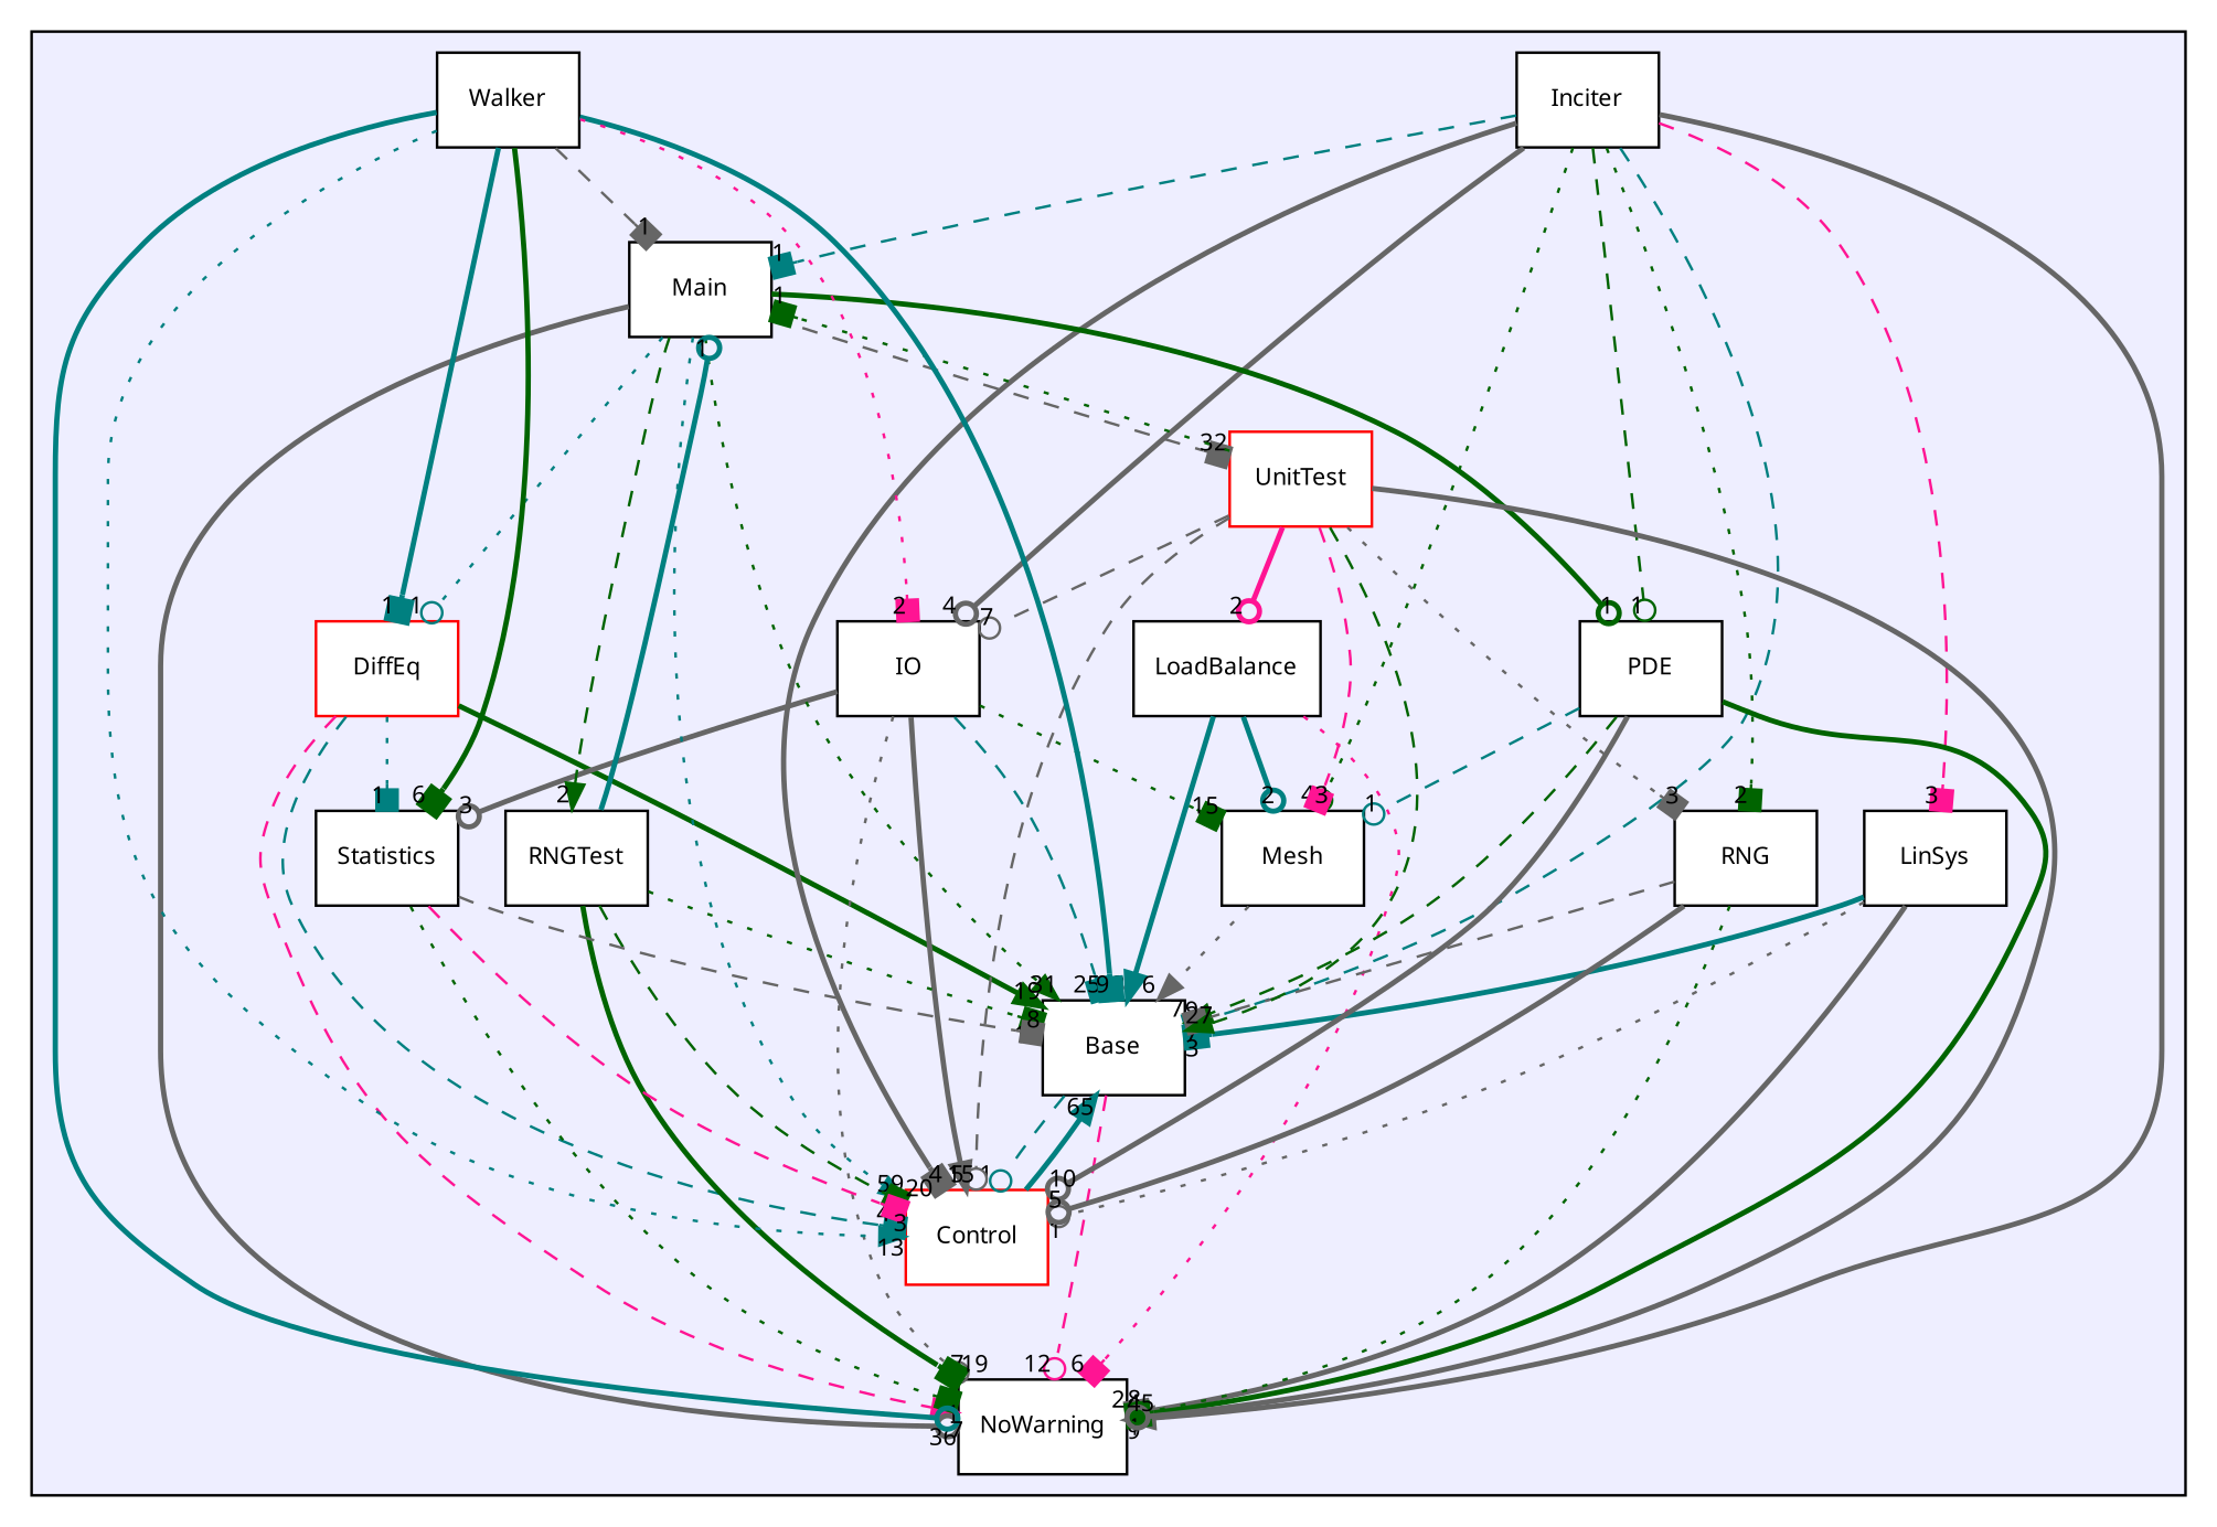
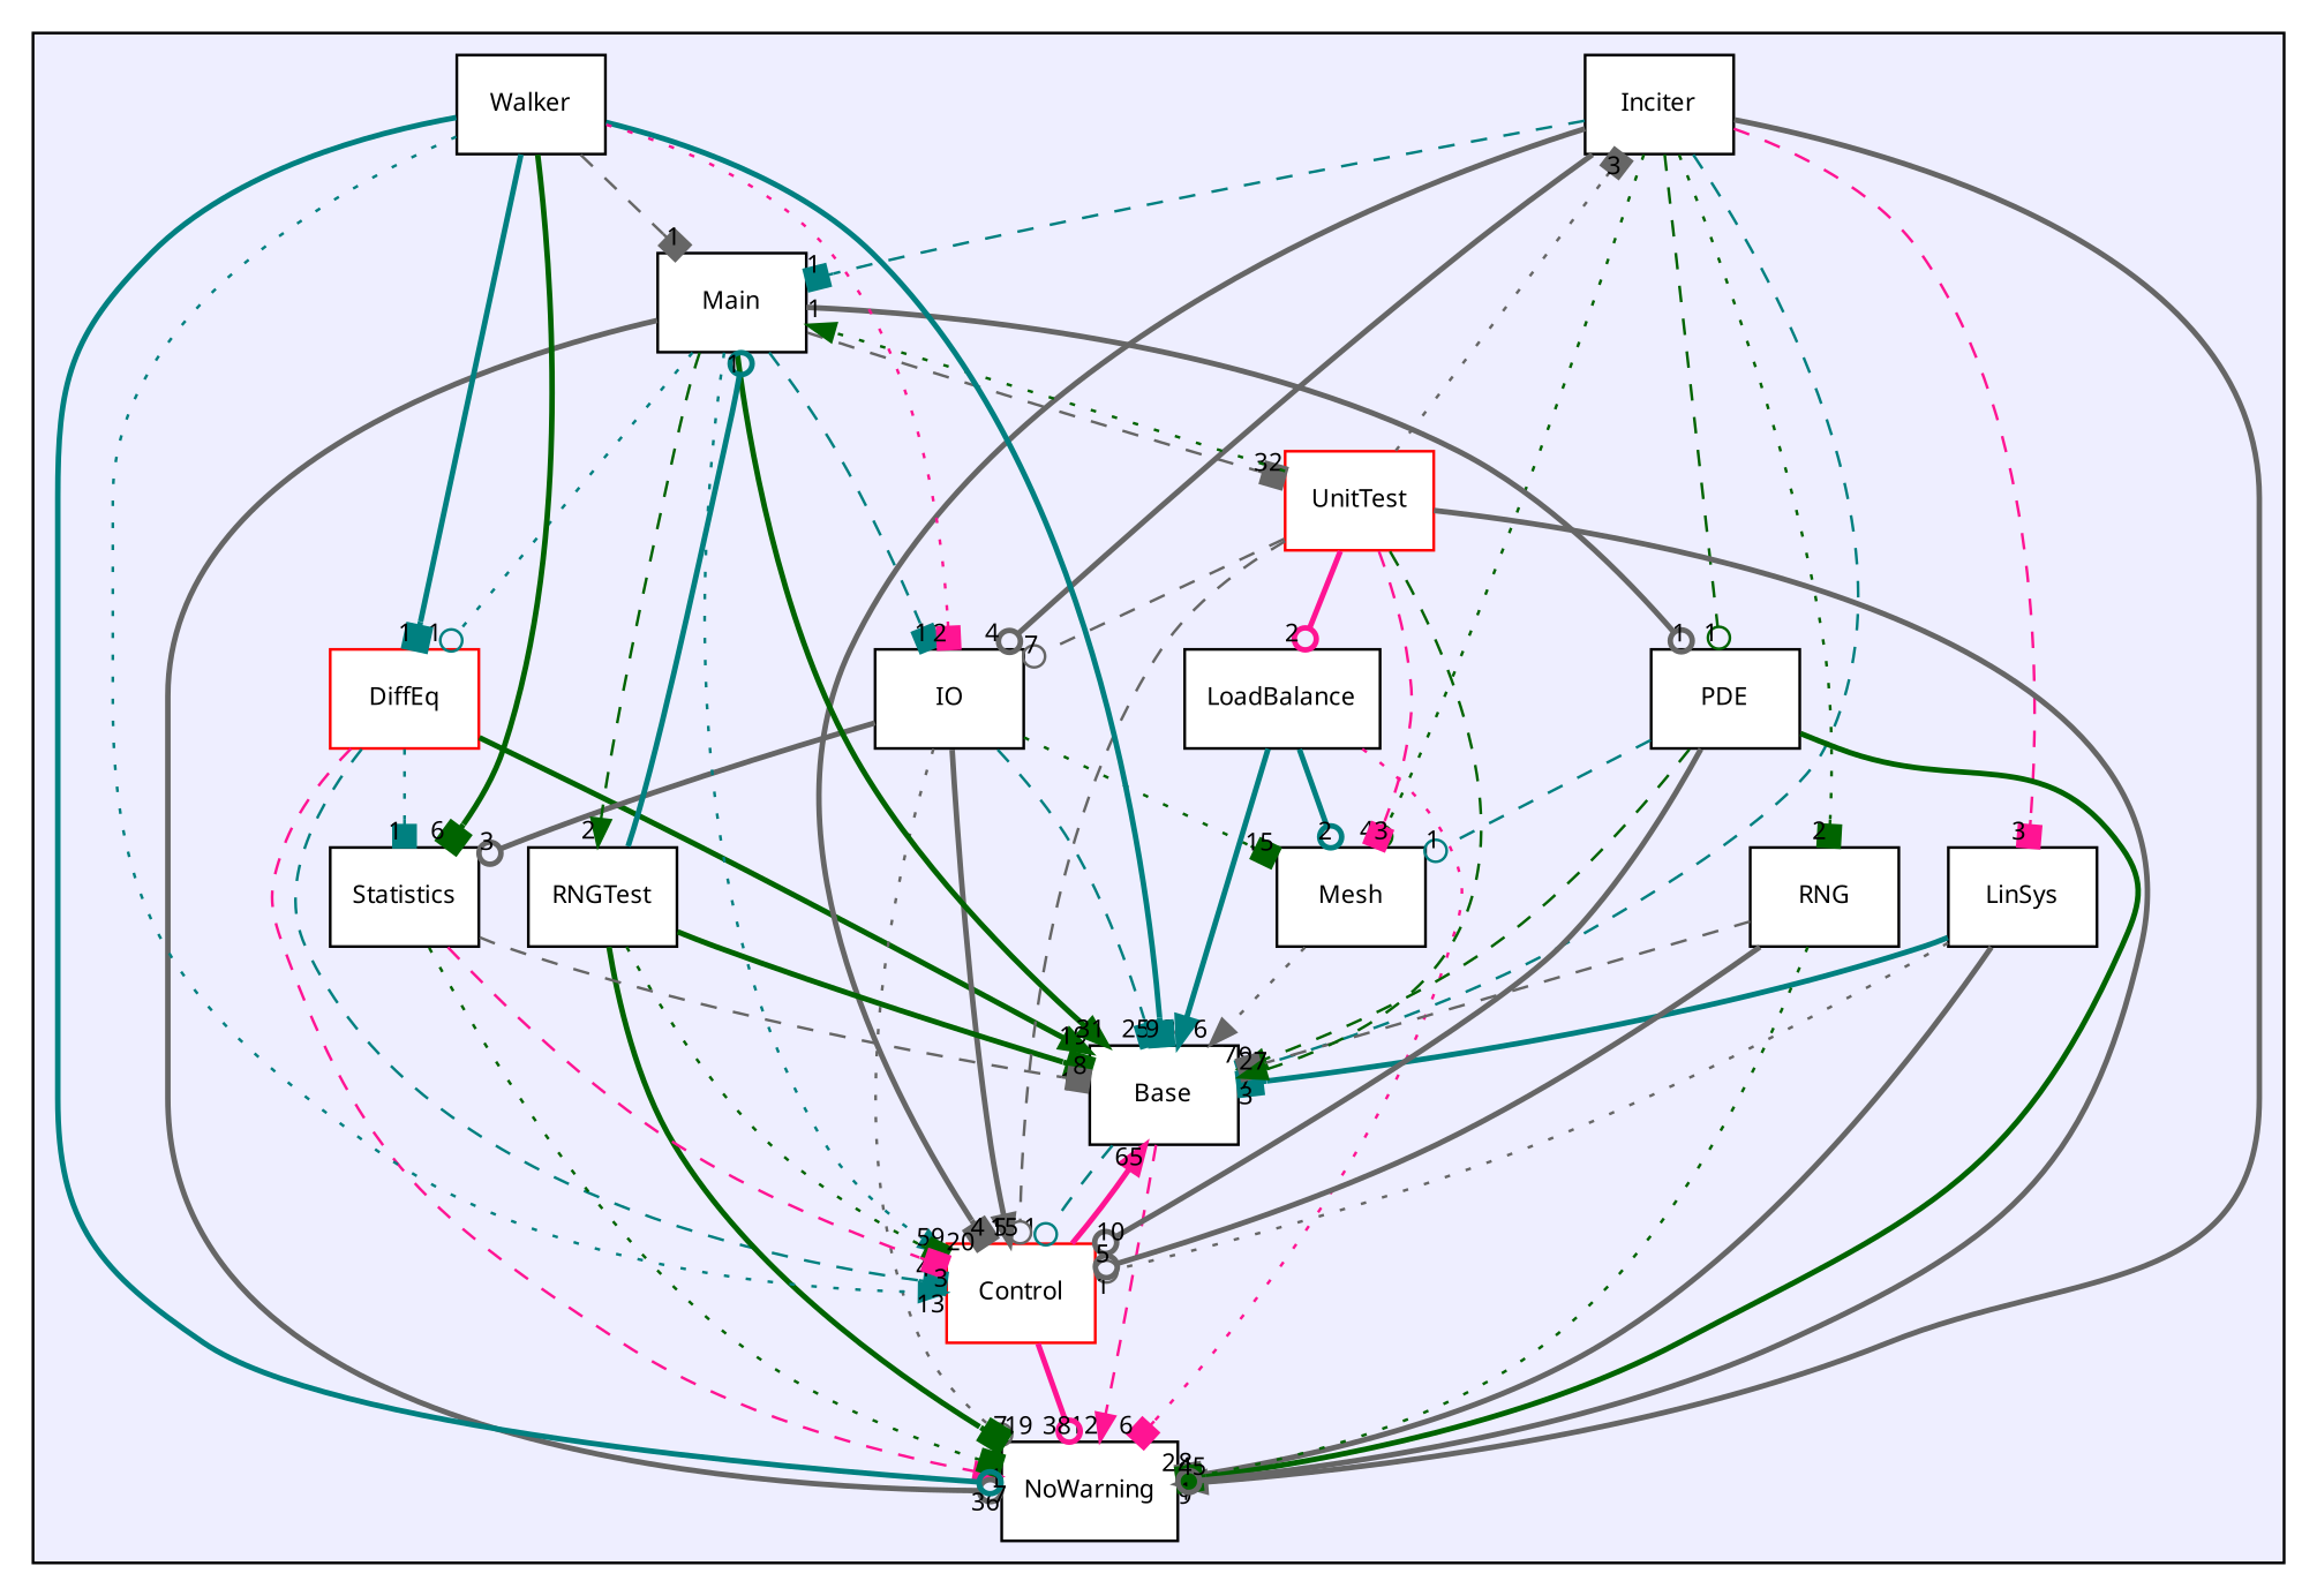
  digraph {
    compound=true
    node [color=black fillcolor=white fontname="sans-serif" fontsize=9 shape=box style=filled]
    edge [arrowhead=box color=gray40 headlabel=1 labeldistance=1.5 labelfontname="sans-serif" labelfontsize=9 style=bold]
    n1 [label=Base]
    n2 [color=red label=Control]
    n3 [color=red label=DiffEq]
    n4 [label=Inciter]
    n5 [label=IO]
    n6 [label=LinSys]
    n7 [label=LoadBalance]
    n8 [label=Main]
    n9 [label=Mesh]
    n10 [label=NoWarning]
    n11 [label=PDE]
    n12 [label=RNG]
    n13 [label=RNGTest]
    n14 [label=Statistics]
    n15 [color=red label=UnitTest]
    n16 [label=Walker]
    subgraph cluster_1 {
      bgcolor="#eeeeff"
      pencolor=black
      n1
      n2
      n3
      n4
      n5
      n6
      n7
      n8
      n9
      n10
      n11
      n12
      n13
      n14
      n15
      n16
    }
    n1 -> n2 [arrowhead=odot color=teal style=dashed]
-   n1 -> n10 [arrowhead=odot color=deeppink headlabel=12 style=dashed]
-   n2 -> n1 [arrowhead=normal color=teal headlabel=65]
+   n1 -> n10 [arrowhead=normal color=deeppink headlabel=12 style=dashed]
+   n2 -> n1 [arrowhead=normal color=deeppink headlabel=65]
+   n2 -> n10 [arrowhead=odot color=deeppink headlabel=38]
    n3 -> n1 [arrowhead=normal color=darkgreen headlabel=19]
    n3 -> n2 [color=teal headlabel=44 style=dashed]
    n3 -> n10 [arrowhead=normal color=deeppink headlabel=3 style=dashed]
    n3 -> n14 [color=teal style=dotted]
    n4 -> n1 [color=teal headlabel=9 style=dashed]
    n4 -> n2 [headlabel=4]
    n4 -> n5 [arrowhead=odot headlabel=4]
    n4 -> n6 [color=deeppink headlabel=3 style=dashed]
    n4 -> n8 [color=teal style=dashed]
    n4 -> n9 [arrowhead=odot color=darkgreen headlabel=4 style=dotted]
    n4 -> n10 [arrowhead=normal headlabel=9]
    n4 -> n11 [arrowhead=odot color=darkgreen style=dashed]
    n4 -> n12 [color=darkgreen headlabel=2 style=dotted]
    n5 -> n1 [color=teal headlabel=25 style=dashed]
    n5 -> n2 [arrowhead=normal headlabel=5]
    n5 -> n9 [color=darkgreen headlabel=15 style=dotted]
    n5 -> n10 [arrowhead=odot headlabel=7 style=dotted]
    n5 -> n14 [arrowhead=odot headlabel=3]
    n6 -> n1 [color=teal headlabel=3]
    n6 -> n2 [arrowhead=odot style=dotted]
    n6 -> n10 [headlabel=8]
    n7 -> n1 [arrowhead=normal color=teal headlabel=3]
    n7 -> n9 [arrowhead=odot color=teal headlabel=2]
    n7 -> n10 [color=deeppink headlabel=6 style=dotted]
-   n8 -> n1 [arrowhead=normal color=darkgreen headlabel=31 style=dotted]
+   n8 -> n1 [arrowhead=normal color=darkgreen headlabel=31]
    n8 -> n2 [arrowhead=normal color=teal headlabel=59 style=dotted]
    n8 -> n3 [arrowhead=odot color=teal style=dotted]
+   n8 -> n5 [color=teal style=dashed]
    n8 -> n10 [arrowhead=odot headlabel=36]
-   n8 -> n11 [arrowhead=odot color=darkgreen]
+   n8 -> n11 [arrowhead=odot]
    n8 -> n13 [arrowhead=normal color=darkgreen headlabel=2 style=dashed]
    n8 -> n15 [headlabel=32 style=dashed]
    n9 -> n1 [arrowhead=normal headlabel=6 style=dotted]
    n11 -> n1 [arrowhead=normal color=darkgreen headlabel=7 style=dashed]
    n11 -> n2 [arrowhead=odot headlabel=10]
    n11 -> n9 [arrowhead=odot color=teal style=dashed]
    n11 -> n10 [color=darkgreen]
    n12 -> n1 [headlabel=7 style=dashed]
    n12 -> n2 [arrowhead=odot headlabel=5]
    n12 -> n10 [arrowhead=odot color=darkgreen headlabel=2 style=dotted]
-   n13 -> n1 [color=darkgreen headlabel=16 style=dotted]
-   n13 -> n2 [color=darkgreen headlabel=20 style=dashed]
+   n13 -> n1 [color=darkgreen headlabel=16]
+   n13 -> n2 [color=darkgreen headlabel=20 style=dotted]
    n13 -> n8 [arrowhead=odot color=teal]
    n13 -> n10 [color=darkgreen headlabel=19]
    n14 -> n1 [headlabel=8 style=dashed]
    n14 -> n2 [color=deeppink headlabel=3 style=dashed]
    n14 -> n10 [color=darkgreen style=dotted]
    n15 -> n1 [arrowhead=normal color=darkgreen headlabel=27 style=dashed]
    n15 -> n2 [arrowhead=odot headlabel=15 style=dashed]
    n15 -> n5 [arrowhead=odot headlabel=7 style=dashed]
    n15 -> n7 [arrowhead=odot color=deeppink headlabel=2]
-   n15 -> n8 [color=darkgreen style=dotted]
+   n15 -> n8 [arrowhead=normal color=darkgreen style=dotted]
    n15 -> n9 [color=deeppink headlabel=3 style=dashed]
    n15 -> n10 [arrowhead=odot headlabel=45]
-   n15 -> n12 [headlabel=3 style=dotted]
+   n15 -> n4 [headlabel=3 style=dotted]
    n16 -> n1 [color=teal headlabel=9]
    n16 -> n2 [arrowhead=normal color=teal headlabel=13 style=dotted]
    n16 -> n3 [color=teal]
    n16 -> n5 [color=deeppink headlabel=2 style=dotted]
    n16 -> n8 [style=dashed]
    n16 -> n10 [arrowhead=odot color=teal headlabel=7]
    n16 -> n14 [color=darkgreen headlabel=6]
  }
